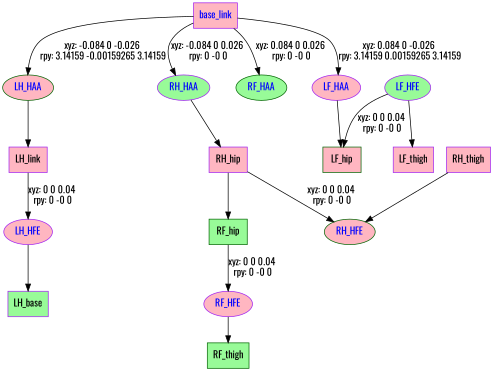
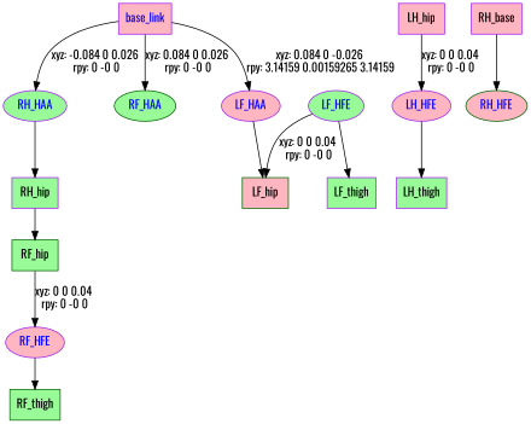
  digraph {
    fontname=Oswald
    node [color=purple fillcolor=lightpink fontcolor=blue fontname=Oswald shape=box style=filled]
    edge [fontname=Oswald]
    n1 [label=base_link]
    LF_HAA [shape=ellipse]
-   LH_HAA [color=darkgreen shape=ellipse]
    RF_HAA [color=darkgreen fillcolor=palegreen shape=ellipse]
    RH_HAA [fillcolor=palegreen shape=ellipse]
    n6 [color=darkgreen label=LF_hip fontcolor=""]
-   n7 [label=LH_link fontcolor=""]
-   n8 [label=RH_hip fontcolor=""]
+   n7 [label=LH_hip fontcolor=""]
+   n8 [fillcolor=palegreen label=RH_hip fontcolor=""]
    LF_HFE [fillcolor=palegreen shape=ellipse]
-   n10 [label=LF_thigh fontcolor=""]
+   n10 [fillcolor=palegreen label=LF_thigh fontcolor=""]
    LH_HFE [shape=ellipse]
-   n12 [fillcolor=palegreen label=LH_base fontcolor=""]
+   n12 [fillcolor=palegreen label=LH_thigh fontcolor=""]
    n13 [color=darkgreen fillcolor=palegreen label=RF_hip fontcolor=""]
    RF_HFE [shape=ellipse]
    n15 [color=darkgreen fillcolor=palegreen label=RF_thigh fontcolor=""]
    RH_HFE [color=darkgreen shape=ellipse]
-   n17 [label=RH_thigh fontcolor=""]
+   n17 [label=RH_base fontcolor=""]
    n1 -> LF_HAA [label="xyz: 0.084 0 -0.026 \nrpy: 3.14159 0.00159265 3.14159"]
-   n1 -> LH_HAA [label="xyz: -0.084 0 -0.026 \nrpy: 3.14159 -0.00159265 3.14159"]
    n1 -> RF_HAA [label="xyz: 0.084 0 0.026 \nrpy: 0 -0 0"]
    n1 -> RH_HAA [label="xyz: -0.084 0 0.026 \nrpy: 0 -0 0"]
    LF_HAA -> n6
-   LH_HAA -> n7
    RH_HAA -> n8
    n7 -> LH_HFE [label="xyz: 0 0 0.04 \nrpy: 0 -0 0"]
    n8 -> n13
-   n8 -> RH_HFE [label="xyz: 0 0 0.04 \nrpy: 0 -0 0"]
    LF_HFE -> n6 [label="xyz: 0 0 0.04 \nrpy: 0 -0 0"]
    LF_HFE -> n10
    LH_HFE -> n12
    n13 -> RF_HFE [label="xyz: 0 0 0.04 \nrpy: 0 -0 0"]
    RF_HFE -> n15
    n17 -> RH_HFE
  }
